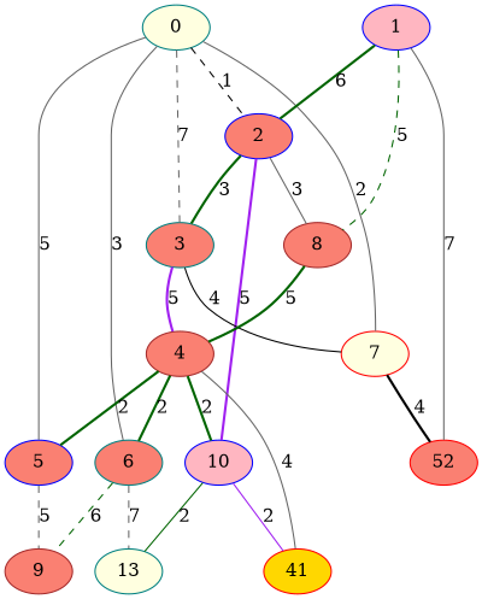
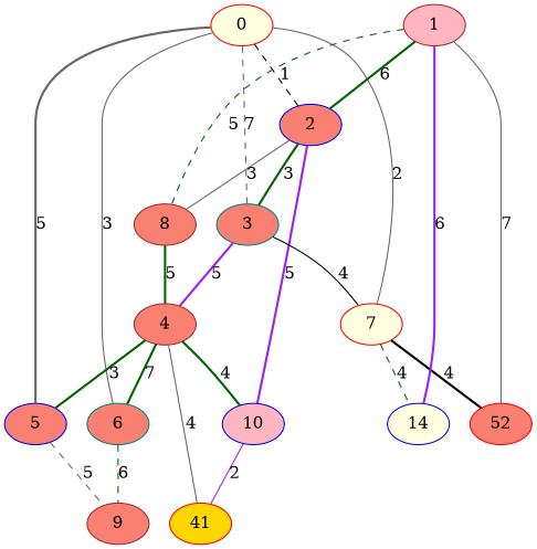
  graph {
    node [color=teal fillcolor=salmon habit=4 style=filled x=5 y=6]
    edge [color=darkgreen style=bold weight=5]
-   0 [fillcolor=lightyellow habit=10]
+   0 [color=red fillcolor=lightyellow habit=10]
    2 [color=blue habit=8 x=3 y=5]
    3 [habit=9 x=4]
    5 [color=blue x=8]
    6 [x=8 y=4]
    7 [base=2 color=red fillcolor=lightyellow habit=5 y=8]
    8 [color=brown habit=3 x=1 y=5]
    10 [color=blue fillcolor=lightpink habit=10 x=4 y=2]
    4 [color=brown habit=3 x=6 y=4]
    9 [color=brown habit=8 x=10 y=5]
-   13 [base=1 fillcolor=lightyellow habit=2 x=7 y=1]
    n12 [color=red label=52 x=2 y=9]
-   1 [color=blue fillcolor=lightpink habit=6 x=1 y=7]
+   14 [color=blue fillcolor=lightyellow habit=7 x=3 y=10]
+   1 [color=brown fillcolor=lightpink habit=6 x=1 y=7]
    n15 [color=red fillcolor=gold habit=3 label=41 y=1]
    0 -- 2 [color=black label=1 style=dashed weight=1]
    0 -- 3 [color=gray40 label=7 style=dashed weight=7]
-   0 -- 5 [color=gray40 label=5 style=solid]
+   0 -- 5 [color=gray40 label=5]
    0 -- 6 [color=gray40 label=3 style=solid weight=3]
    0 -- 7 [color=gray40 label=2 style=solid weight=2]
    2 -- 3 [label=3 weight=3]
    2 -- 8 [color=gray40 label=3 style=solid weight=3]
    2 -- 10 [color=purple label=5]
    3 -- 7 [color=black label=4 style=solid weight=4]
    3 -- 4 [color=purple label=5]
    5 -- 9 [color=gray40 label=5 style=dashed weight=3]
    6 -- 9 [label=6 style=dashed weight=6]
-   6 -- 13 [color=gray40 label=7 style=dashed weight=7]
    7 -- n12 [color=black label=4 weight=4]
+   7 -- 14 [label=4 style=dashed weight=4]
    8 -- 4 [label=5]
-   10 -- 13 [label=2 style=solid weight=2]
    10 -- n15 [color=purple label=2 style=solid weight=2]
-   4 -- 5 [label=2 weight=2]
-   4 -- 6 [label=2 weight=7]
-   4 -- 10 [label=2 weight=4]
+   4 -- 5 [label=3 weight=2]
+   4 -- 6 [label=7 weight=7]
+   4 -- 10 [label=4 weight=4]
    4 -- n15 [color=gray40 label=4 style=solid weight=4]
    1 -- 2 [label=6 weight=6]
    1 -- 8 [label=5 style=dashed]
    1 -- n12 [color=gray40 label=7 style=solid weight=7]
+   1 -- 14 [color=purple label=6 weight=6]
  }
